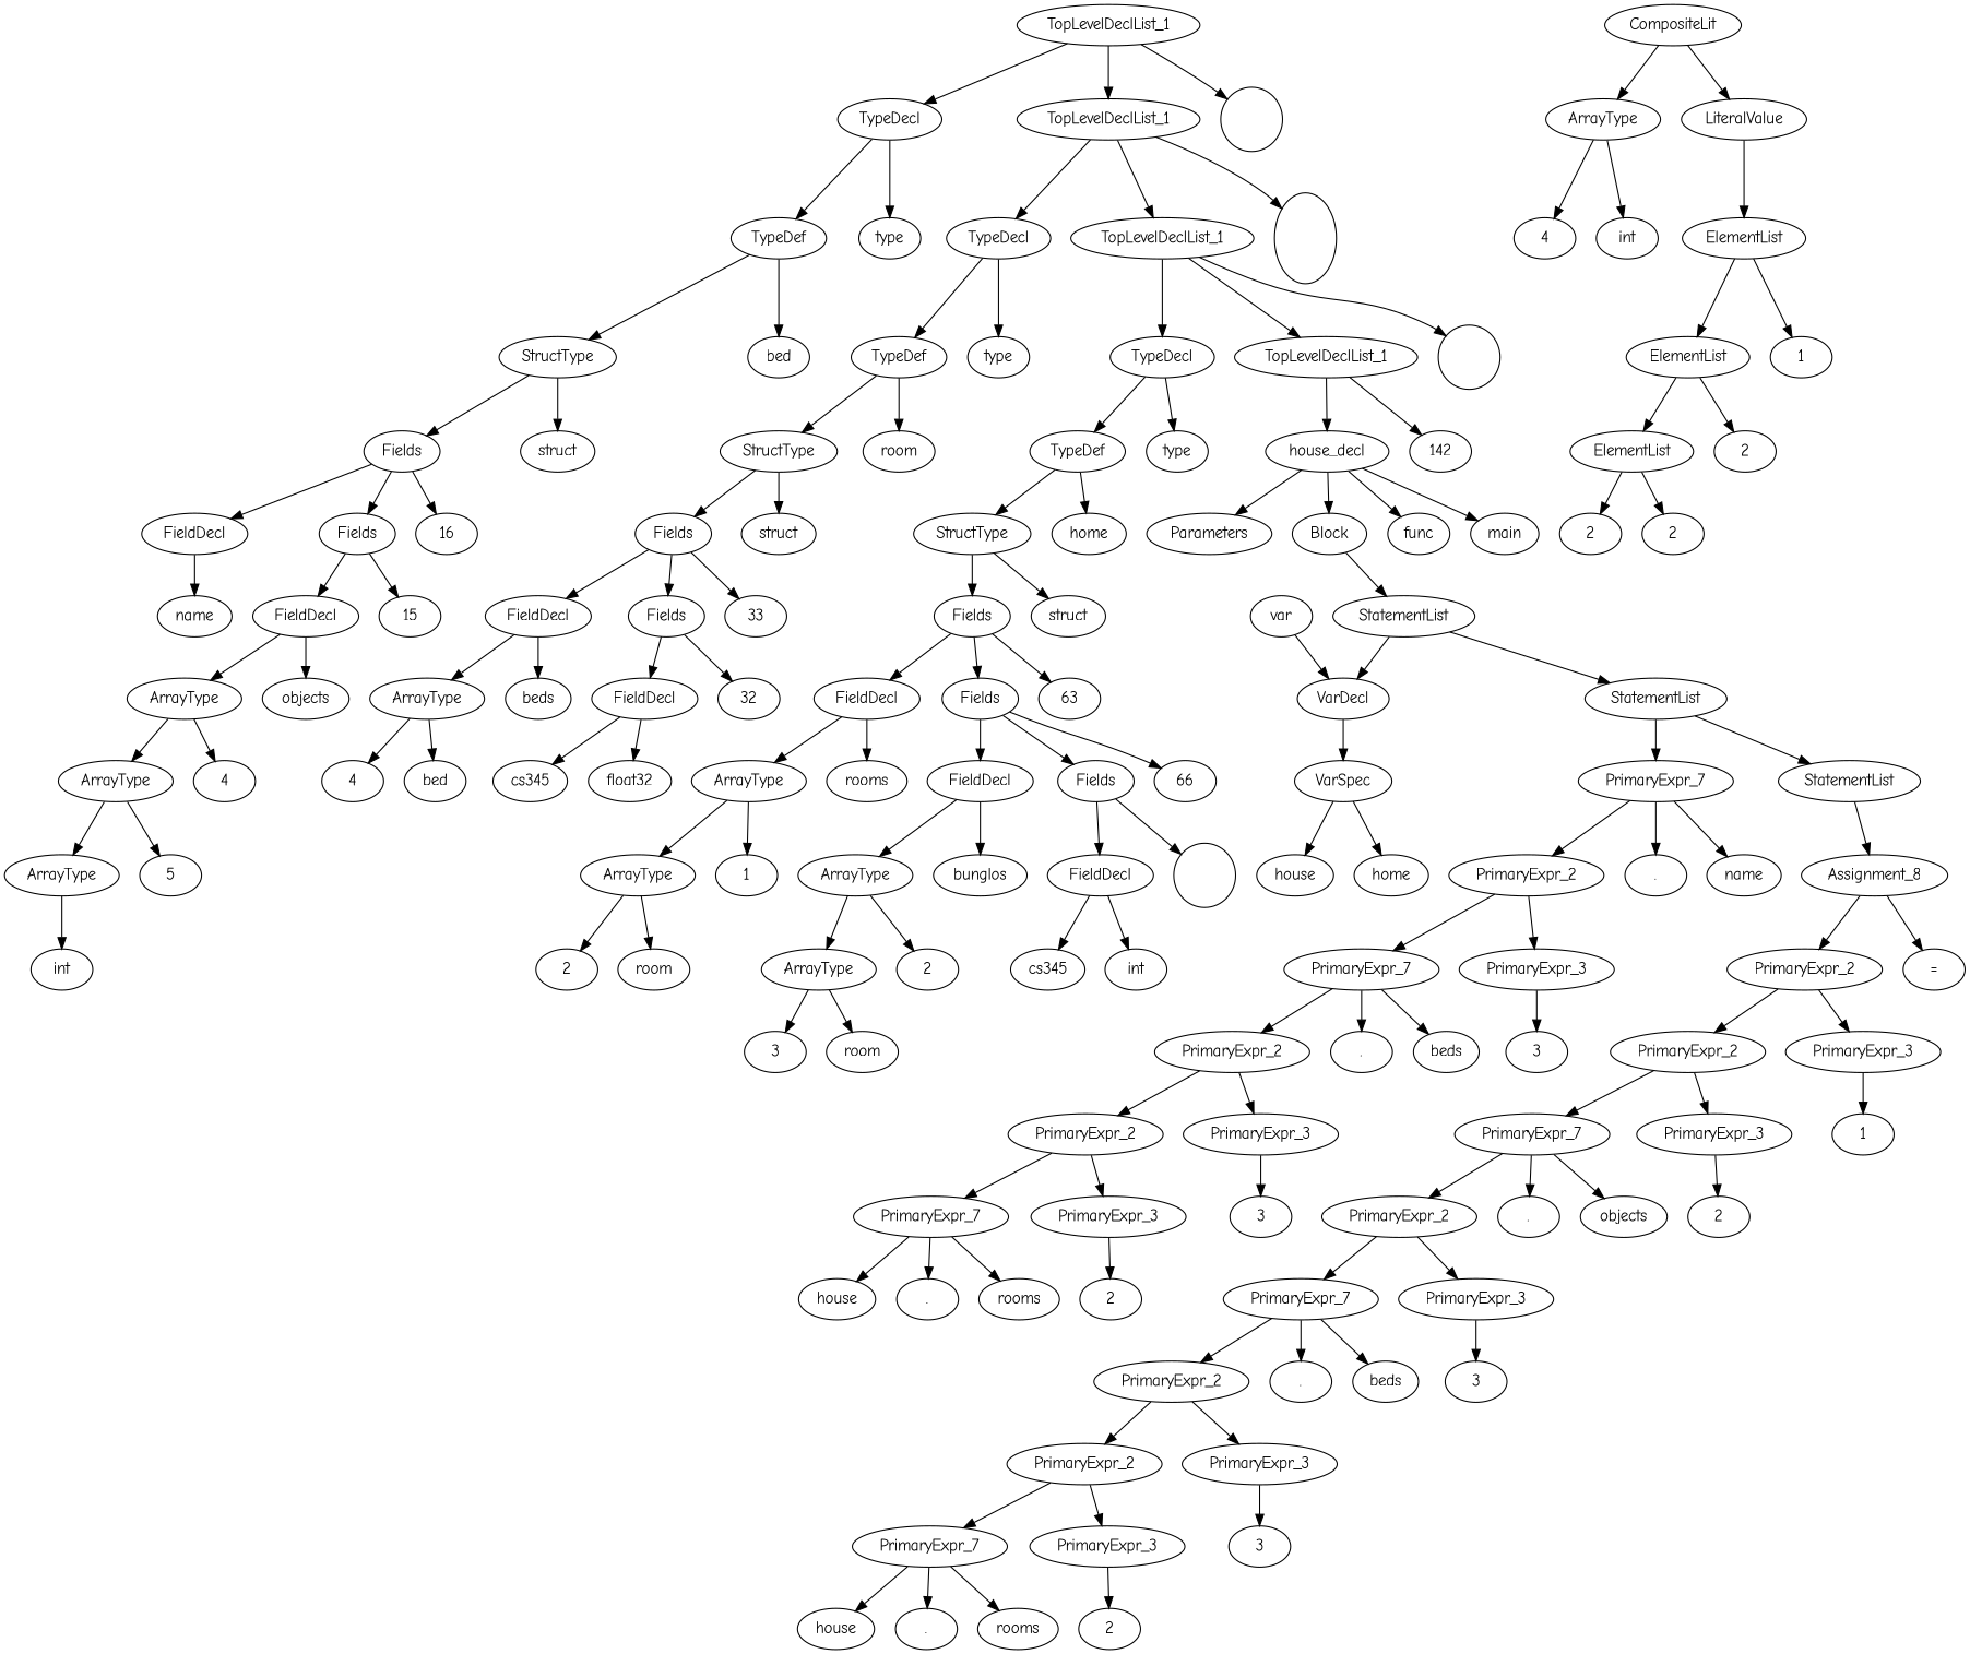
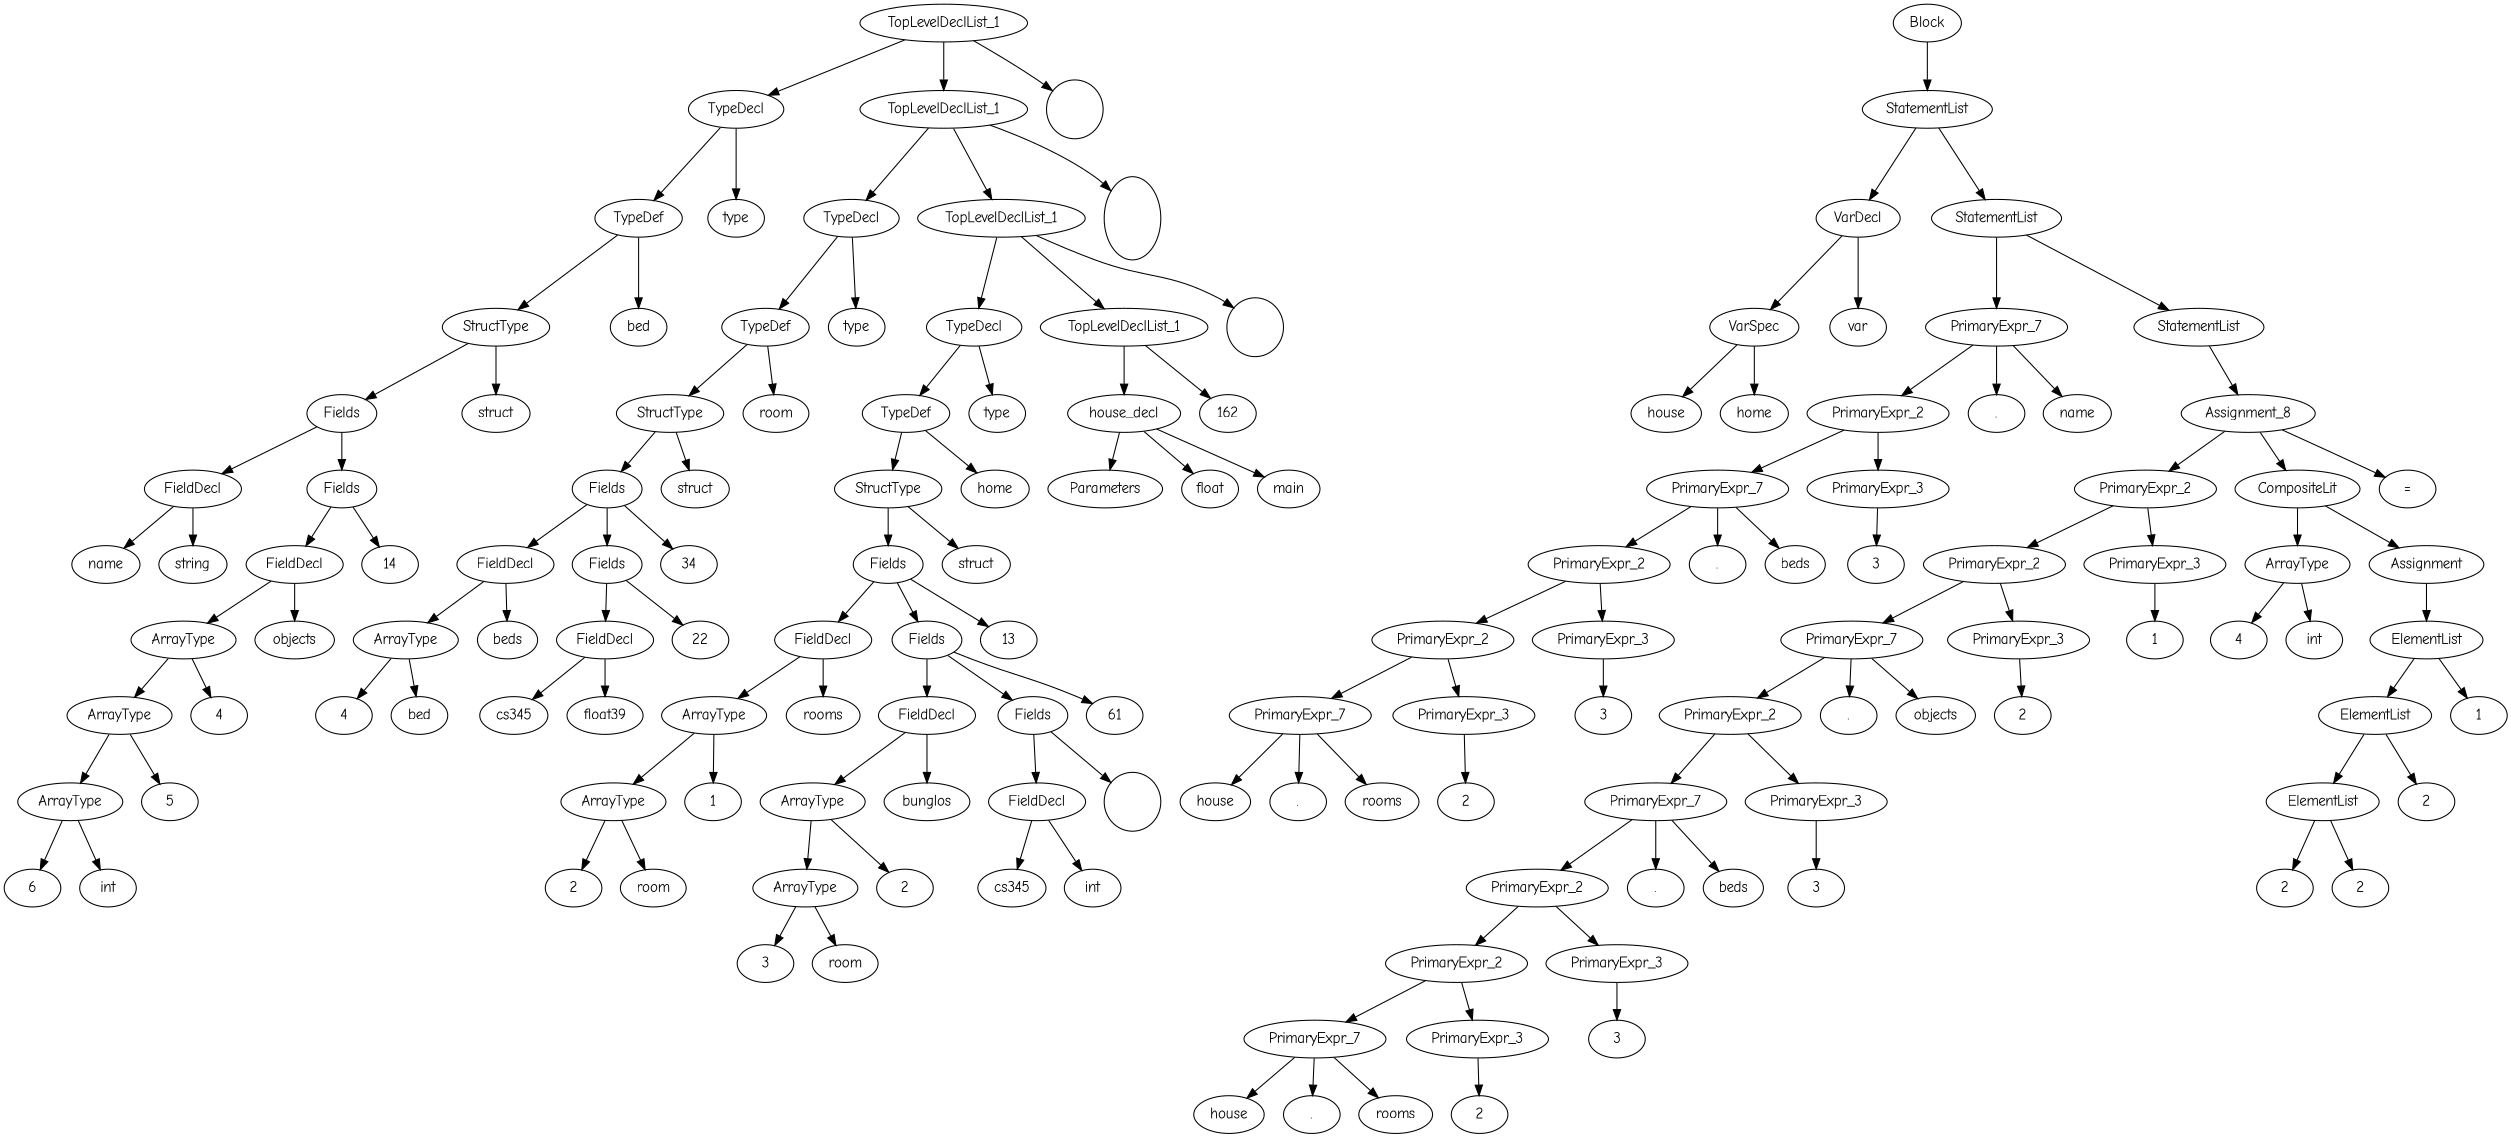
  digraph {
    fontname="Comic Neue"
    node [fontname="Comic Neue"]
    edge [fontname="Comic Neue"]
    n1 [label=FieldDecl]
    n2 [label=name]
+   n3 [label=string]
    n4 [label=ArrayType]
+   n5 [label=6]
    n6 [label=int]
    n7 [label=ArrayType]
    n8 [label=5]
    n9 [label=ArrayType]
    n10 [label=4]
    n11 [label=FieldDecl]
    n12 [label=objects]
    n13 [label=Fields]
-   14 [label=15]
+   14
    n15 [label=Fields]
-   16
    n17 [label=StructType]
    n18 [label=struct]
    n19 [label=TypeDef]
    n20 [label=bed]
    n21 [label=TypeDecl]
    n22 [label=type]
    n23 [label=ArrayType]
    n24 [label=4]
    n25 [label=bed]
    n26 [label=FieldDecl]
    n27 [label=beds]
    n28 [label=FieldDecl]
    n29 [label=cs345]
-   n30 [label=float32]
+   n30 [label=float39]
    n31 [label=Fields]
-   32
+   32 [label=22]
    n33 [label=Fields]
-   34 [label=33]
+   34
    n35 [label=StructType]
    n36 [label=struct]
    n37 [label=TypeDef]
    n38 [label=room]
    n39 [label=TypeDecl]
    n40 [label=type]
    n41 [label=ArrayType]
    n42 [label=2]
    n43 [label=room]
    n44 [label=ArrayType]
    n45 [label=1]
    n46 [label=FieldDecl]
    n47 [label=rooms]
    n48 [label=ArrayType]
    n49 [label=3]
    n50 [label=room]
    n51 [label=ArrayType]
    n52 [label=2]
    n53 [label=FieldDecl]
    n54 [label=bunglos]
    n55 [label=FieldDecl]
    n56 [label=cs345]
    n57 [label=int]
    n58 [label=Fields]
    n59 [label="\n\n"]
    n60 [label=Fields]
-   61 [label=66]
+   61
    n62 [label=Fields]
-   63
+   63 [label=13]
    n64 [label=StructType]
    n65 [label=struct]
    n66 [label=TypeDef]
    n67 [label=home]
    n68 [label=TypeDecl]
    n69 [label=type]
    n70 [label=Parameters]
    n71 [label=VarSpec]
    n72 [label=house]
    n73 [label=home]
    n74 [label=VarDecl]
    n75 [label=var]
    n76 [label=PrimaryExpr_7]
    n77 [label=house]
    n78 [label="."]
    n79 [label=rooms]
    n80 [label=PrimaryExpr_3]
    n81 [label=2]
    n82 [label=PrimaryExpr_2]
    n83 [label=PrimaryExpr_3]
    n84 [label=3]
    n85 [label=PrimaryExpr_2]
    n86 [label=PrimaryExpr_7]
    n87 [label="."]
    n88 [label=beds]
    n89 [label=PrimaryExpr_3]
    n90 [label=3]
    n91 [label=PrimaryExpr_2]
    n92 [label=PrimaryExpr_7]
    n93 [label="."]
    n94 [label=name]
    n95 [label=PrimaryExpr_7]
    n96 [label=house]
    n97 [label="."]
    n98 [label=rooms]
    n99 [label=PrimaryExpr_3]
    n100 [label=2]
    n101 [label=PrimaryExpr_2]
    n102 [label=PrimaryExpr_3]
    n103 [label=3]
    n104 [label=PrimaryExpr_2]
    n105 [label=PrimaryExpr_7]
    n106 [label="."]
    n107 [label=beds]
    n108 [label=PrimaryExpr_3]
    n109 [label=3]
    n110 [label=PrimaryExpr_2]
    n111 [label=PrimaryExpr_7]
    n112 [label="."]
    n113 [label=objects]
    n114 [label=PrimaryExpr_3]
    n115 [label=2]
    n116 [label=PrimaryExpr_2]
    n117 [label=PrimaryExpr_3]
    n118 [label=1]
    n119 [label=PrimaryExpr_2]
    n120 [label=ArrayType]
    n121 [label=4]
    n122 [label=int]
    n123 [label=ElementList]
    n124 [label=2]
    n125 [label=2]
    n126 [label=ElementList]
    n127 [label=2]
    n128 [label=ElementList]
    n129 [label=1]
-   n130 [label=LiteralValue]
+   n130 [label=Assignment]
    n131 [label=CompositeLit]
    n132 [label=Assignment_8]
    n133 [label="="]
    n134 [label=StatementList]
    n135 [label=StatementList]
    n136 [label=StatementList]
    n137 [label=Block]
    n138 [label=house_decl]
-   n139 [label=func]
+   n139 [label=float]
    n140 [label=main]
    n141 [label=TopLevelDeclList_1]
-   142
+   142 [label=162]
    n143 [label=TopLevelDeclList_1]
    n144 [label="\n\n"]
    n145 [label=TopLevelDeclList_1]
    n146 [label="\n\n\n"]
    n147 [label=TopLevelDeclList_1]
    n148 [label="\n\n"]
    n1 -> n2
+   n1 -> n3
+   n4 -> n5
    n4 -> n6
    n7 -> n4
    n7 -> n8
    n9 -> n7
    n9 -> n10
    n11 -> n9
    n11 -> n12
    n13 -> n11
    n13 -> 14
    n15 -> n1
    n15 -> n13
-   n15 -> 16
    n17 -> n15
    n17 -> n18
    n19 -> n17
    n19 -> n20
    n21 -> n19
    n21 -> n22
    n23 -> n24
    n23 -> n25
    n26 -> n23
    n26 -> n27
    n28 -> n29
    n28 -> n30
    n31 -> n28
    n31 -> 32
    n33 -> n26
    n33 -> n31
    n33 -> 34
    n35 -> n33
    n35 -> n36
    n37 -> n35
    n37 -> n38
    n39 -> n37
    n39 -> n40
    n41 -> n42
    n41 -> n43
    n44 -> n41
    n44 -> n45
    n46 -> n44
    n46 -> n47
    n48 -> n49
    n48 -> n50
    n51 -> n48
    n51 -> n52
    n53 -> n51
    n53 -> n54
    n55 -> n56
    n55 -> n57
    n58 -> n55
    n58 -> n59
    n60 -> n53
    n60 -> n58
    n60 -> 61
    n62 -> n46
    n62 -> n60
    n62 -> 63
    n64 -> n62
    n64 -> n65
    n66 -> n64
    n66 -> n67
    n68 -> n66
    n68 -> n69
    n71 -> n72
    n71 -> n73
    n74 -> n71
-   n75 -> n74
+   n74 -> n75
    n76 -> n77
    n76 -> n78
    n76 -> n79
    n80 -> n81
    n82 -> n76
    n82 -> n80
    n83 -> n84
    n85 -> n82
    n85 -> n83
    n86 -> n85
    n86 -> n87
    n86 -> n88
    n89 -> n90
    n91 -> n86
    n91 -> n89
    n92 -> n91
    n92 -> n93
    n92 -> n94
    n95 -> n96
    n95 -> n97
    n95 -> n98
    n99 -> n100
    n101 -> n95
    n101 -> n99
    n102 -> n103
    n104 -> n101
    n104 -> n102
    n105 -> n104
    n105 -> n106
    n105 -> n107
    n108 -> n109
    n110 -> n105
    n110 -> n108
    n111 -> n110
    n111 -> n112
    n111 -> n113
    n114 -> n115
    n116 -> n111
    n116 -> n114
    n117 -> n118
    n119 -> n116
    n119 -> n117
    n120 -> n121
    n120 -> n122
    n123 -> n124
    n123 -> n125
    n126 -> n123
    n126 -> n127
    n128 -> n126
    n128 -> n129
    n130 -> n128
    n131 -> n120
    n131 -> n130
    n132 -> n119
+   n132 -> n131
    n132 -> n133
    n134 -> n132
    n135 -> n92
    n135 -> n134
    n136 -> n74
    n136 -> n135
    n137 -> n136
    n138 -> n70
-   n138 -> n137
    n138 -> n139
    n138 -> n140
    n141 -> n138
    n141 -> 142
    n143 -> n68
    n143 -> n141
    n143 -> n144
    n145 -> n39
    n145 -> n143
    n145 -> n146
    n147 -> n21
    n147 -> n145
    n147 -> n148
  }
